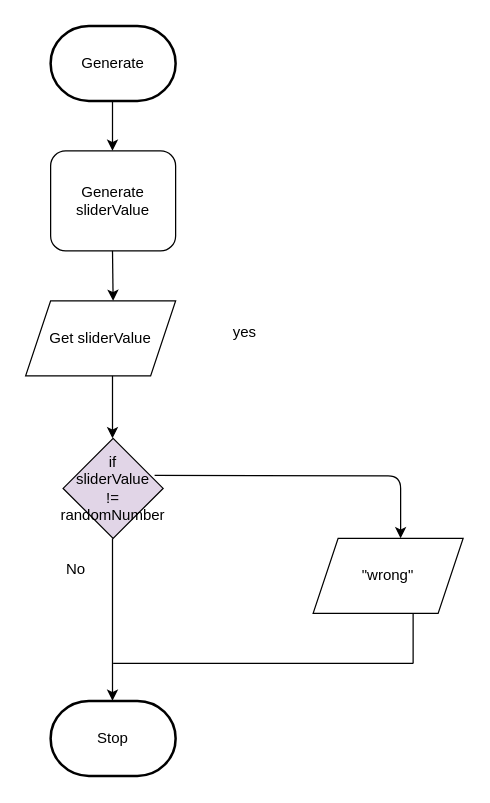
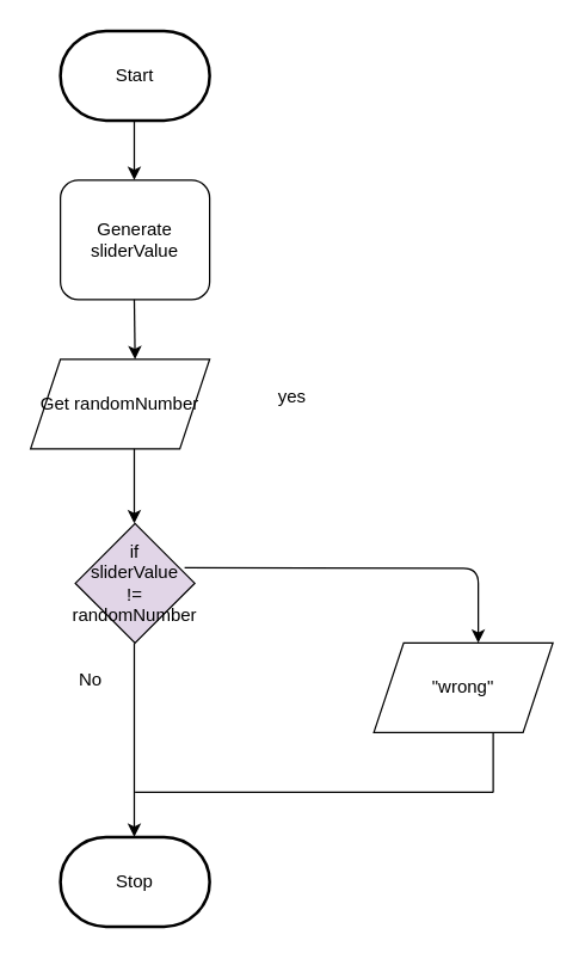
  <mxCell id="0" />
  <mxCell id="1" parent="0" />
- <mxCell id="2" value="Generate" style="strokeWidth=2;html=1;shape=mxgraph.flowchart.terminator;whiteSpace=wrap;" parent="1" vertex="1"><mxGeometry x="40" y="20" width="100" height="60" as="geometry" /></mxCell>
+ <mxCell id="2" value="Start" style="strokeWidth=2;html=1;shape=mxgraph.flowchart.terminator;whiteSpace=wrap;" parent="1" vertex="1"><mxGeometry x="40" y="20" width="100" height="60" as="geometry" /></mxCell>
  <mxCell id="3" value="Stop" style="strokeWidth=2;html=1;shape=mxgraph.flowchart.terminator;whiteSpace=wrap;" parent="1" vertex="1"><mxGeometry x="40" y="560" width="100" height="60" as="geometry" /></mxCell>
  <mxCell id="4" value="Generate sliderValue" style="rounded=1;whiteSpace=wrap;html=1;" vertex="1" parent="1"><mxGeometry x="40" y="120" width="100" height="80" as="geometry" /></mxCell>
  <mxCell id="5" value="" style="edgeStyle=none;orthogonalLoop=1;jettySize=auto;html=1;" edge="1" parent="1"><mxGeometry width="100" relative="1" as="geometry"><mxPoint x="89.5" y="80" as="sourcePoint" /><mxPoint x="89.5" y="120" as="targetPoint" /><Array as="points" /></mxGeometry></mxCell>
  <mxCell id="6" value="" style="edgeStyle=none;orthogonalLoop=1;jettySize=auto;html=1;" edge="1" parent="1"><mxGeometry width="100" relative="1" as="geometry"><mxPoint x="89.5" y="200" as="sourcePoint" /><mxPoint x="90" y="240" as="targetPoint" /><Array as="points" /></mxGeometry></mxCell>
- <mxCell id="7" value="Get sliderValue" style="shape=parallelogram;perimeter=parallelogramPerimeter;whiteSpace=wrap;html=1;fixedSize=1;" vertex="1" parent="1"><mxGeometry x="20" y="240" width="120" height="60" as="geometry" /></mxCell>
+ <mxCell id="7" value="Get randomNumber" style="shape=parallelogram;perimeter=parallelogramPerimeter;whiteSpace=wrap;html=1;fixedSize=1;" vertex="1" parent="1"><mxGeometry x="20" y="240" width="120" height="60" as="geometry" /></mxCell>
  <mxCell id="8" value="" style="edgeStyle=none;orthogonalLoop=1;jettySize=auto;html=1;" edge="1" parent="1"><mxGeometry width="100" relative="1" as="geometry"><mxPoint x="89.5" y="300" as="sourcePoint" /><mxPoint x="89.5" y="350" as="targetPoint" /><Array as="points" /></mxGeometry></mxCell>
  <mxCell id="9" value="if&lt;br&gt;sliderValue&lt;br&gt;!=&lt;br&gt;randomNumber" style="rhombus;whiteSpace=wrap;html=1;fillColor=#e1d5e7;" vertex="1" parent="1"><mxGeometry x="50" y="350" width="80" height="80" as="geometry" /></mxCell>
  <mxCell id="10" value="" style="edgeStyle=none;orthogonalLoop=1;jettySize=auto;html=1;" edge="1" parent="1"><mxGeometry width="100" relative="1" as="geometry"><mxPoint x="89.5" y="430" as="sourcePoint" /><mxPoint x="89.5" y="560" as="targetPoint" /><Array as="points" /></mxGeometry></mxCell>
  <mxCell id="11" value="" style="edgeStyle=none;orthogonalLoop=1;jettySize=auto;html=1;exitX=0.915;exitY=0.371;exitDx=0;exitDy=0;exitPerimeter=0;" edge="1" parent="1" source="9"><mxGeometry width="100" relative="1" as="geometry"><mxPoint x="130" y="390" as="sourcePoint" /><mxPoint x="320" y="430" as="targetPoint" /><Array as="points"><mxPoint x="320" y="380" /><mxPoint x="320" y="410" /></Array></mxGeometry></mxCell>
  <mxCell id="12" value="&quot;wrong&quot;" style="shape=parallelogram;perimeter=parallelogramPerimeter;whiteSpace=wrap;html=1;fixedSize=1;" vertex="1" parent="1"><mxGeometry x="250" y="430" width="120" height="60" as="geometry" /></mxCell>
  <mxCell id="13" value="yes" style="text;html=1;align=center;verticalAlign=middle;resizable=0;points=[];autosize=1;strokeColor=none;fillColor=none;" vertex="1" parent="1"><mxGeometry x="175" y="250" width="40" height="30" as="geometry" /></mxCell>
  <mxCell id="14" value="No" style="text;html=1;align=center;verticalAlign=middle;resizable=0;points=[];autosize=1;strokeColor=none;fillColor=none;" vertex="1" parent="1"><mxGeometry x="40" y="440" width="40" height="30" as="geometry" /></mxCell>
  <mxCell id="15" value="" style="endArrow=none;html=1;" edge="1" parent="1"><mxGeometry width="50" height="50" relative="1" as="geometry"><mxPoint x="330" y="530" as="sourcePoint" /><mxPoint x="330" y="490" as="targetPoint" /></mxGeometry></mxCell>
  <mxCell id="16" value="" style="endArrow=none;html=1;" edge="1" parent="1"><mxGeometry width="50" height="50" relative="1" as="geometry"><mxPoint x="90" y="530" as="sourcePoint" /><mxPoint x="330" y="530" as="targetPoint" /></mxGeometry></mxCell>
